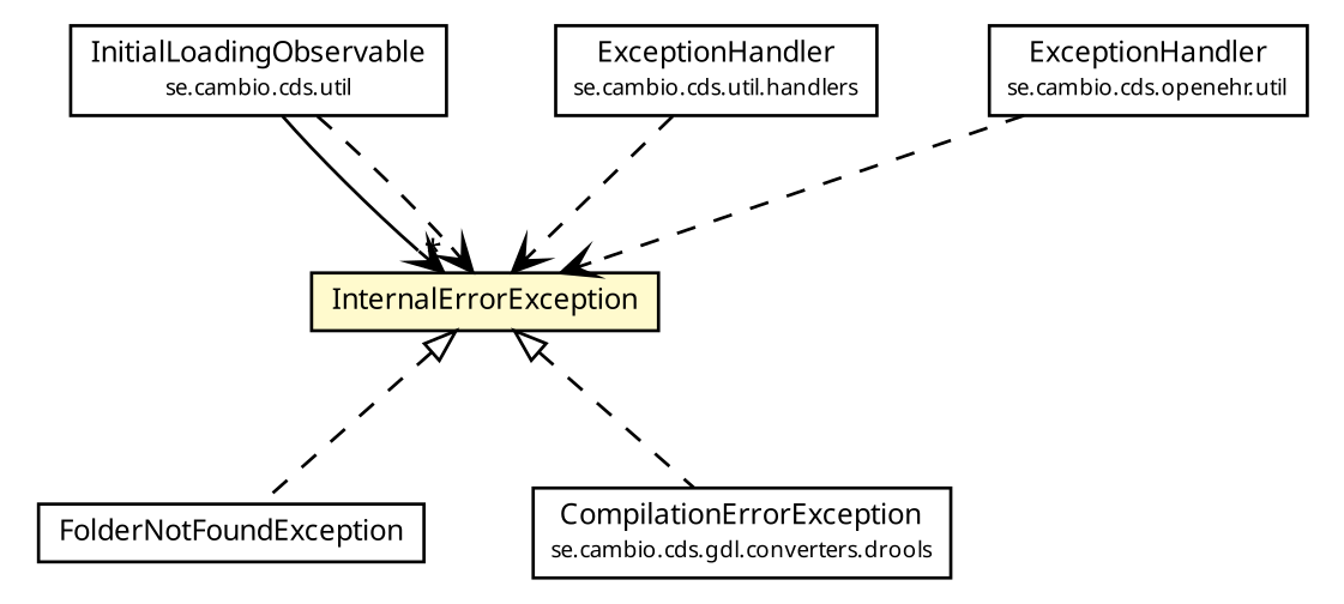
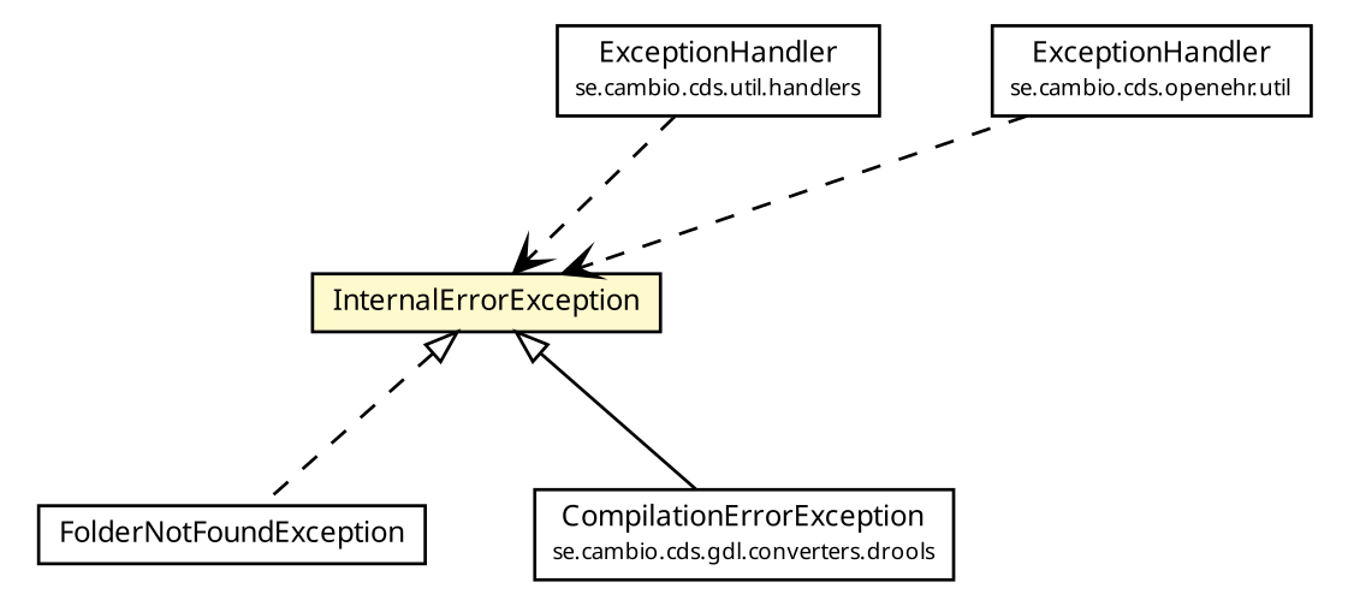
  digraph {
    nodesep=0.25
    ranksep=0.5
    node [fontcolor=black fontname="Trebuchet MS" fontsize=9.0 shape=plaintext]
    edge [arrowhead=open color=black fontcolor=black fontname="Trebuchet MS" fontsize=10.0 headport=p labelfontname="Trebuchet MS" labelfontsize=10 tailport=p style=dashed]
-   n1 [label=<<table title="se.cambio.cds.util.InitialLoadingObservable" border="0" cellborder="1" cellspacing="0" cellpadding="2" port="p" href="../InitialLoadingObservable.html"> 		<tr><td><table border="0" cellspacing="0" cellpadding="1"> <tr><td align="center" balign="center"><font face="Trebuchet MS"> InitialLoadingObservable </font></td></tr> <tr><td align="center" balign="center"><font face="Trebuchet MS" point-size="7.0"> se.cambio.cds.util </font></td></tr> 		</table></td></tr> 		</table>>]
    n2 [label=<<table title="se.cambio.cds.util.exceptions.InternalErrorException" border="0" cellborder="1" cellspacing="0" cellpadding="2" port="p" bgcolor="lemonChiffon" href="./InternalErrorException.html"> 		<tr><td><table border="0" cellspacing="0" cellpadding="1"> <tr><td align="center" balign="center"><font face="Trebuchet MS"> InternalErrorException </font></td></tr> 		</table></td></tr> 		</table>>]
    n3 [label=<<table title="se.cambio.cds.util.exceptions.FolderNotFoundException" border="0" cellborder="1" cellspacing="0" cellpadding="2" port="p" href="./FolderNotFoundException.html"> 		<tr><td><table border="0" cellspacing="0" cellpadding="1"> <tr><td align="center" balign="center"><font face="Trebuchet MS"> FolderNotFoundException </font></td></tr> 		</table></td></tr> 		</table>>]
    n4 [label=<<table title="se.cambio.cds.gdl.converters.drools.CompilationErrorException" border="0" cellborder="1" cellspacing="0" cellpadding="2" port="p" href="../../gdl/converters/drools/CompilationErrorException.html"> 		<tr><td><table border="0" cellspacing="0" cellpadding="1"> <tr><td align="center" balign="center"><font face="Trebuchet MS"> CompilationErrorException </font></td></tr> <tr><td align="center" balign="center"><font face="Trebuchet MS" point-size="7.0"> se.cambio.cds.gdl.converters.drools </font></td></tr> 		</table></td></tr> 		</table>>]
    n5 [label=<<table title="se.cambio.cds.util.handlers.ExceptionHandler" border="0" cellborder="1" cellspacing="0" cellpadding="2" port="p" href="../handlers/ExceptionHandler.html"> 		<tr><td><table border="0" cellspacing="0" cellpadding="1"> <tr><td align="center" balign="center"><font face="Trebuchet MS"> ExceptionHandler </font></td></tr> <tr><td align="center" balign="center"><font face="Trebuchet MS" point-size="7.0"> se.cambio.cds.util.handlers </font></td></tr> 		</table></td></tr> 		</table>>]
    n6 [label=<<table title="se.cambio.cds.openehr.util.ExceptionHandler" border="0" cellborder="1" cellspacing="0" cellpadding="2" port="p" href="../../openehr/util/ExceptionHandler.html"> 		<tr><td><table border="0" cellspacing="0" cellpadding="1"> <tr><td align="center" balign="center"><font face="Trebuchet MS"> ExceptionHandler </font></td></tr> <tr><td align="center" balign="center"><font face="Trebuchet MS" point-size="7.0"> se.cambio.cds.openehr.util </font></td></tr> 		</table></td></tr> 		</table>>]
-   n1 -> n2 [headlabel="*" style=""]
-   n1 -> n2
    n2 -> n3 [arrowtail=empty dir=back fontsize=10 arrowhead="" color="" fontcolor=""]
-   n2 -> n4 [arrowtail=empty dir=back fontsize=10 arrowhead="" color="" fontcolor=""]
+   n2 -> n4 [arrowtail=empty dir=back fontsize=10 arrowhead="" color="" fontcolor="" style=""]
    n5 -> n2
    n6 -> n2
  }
